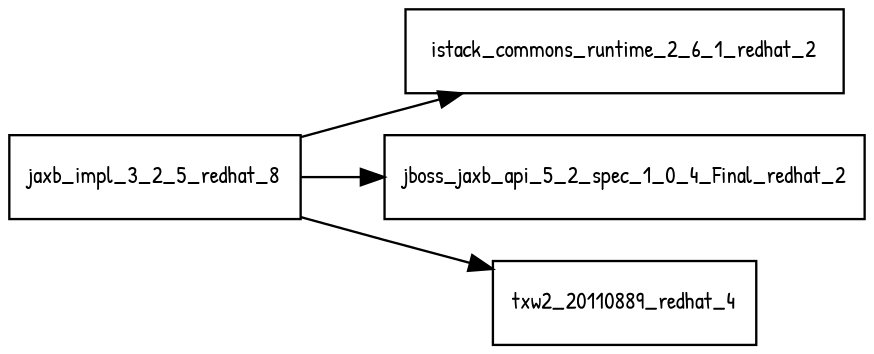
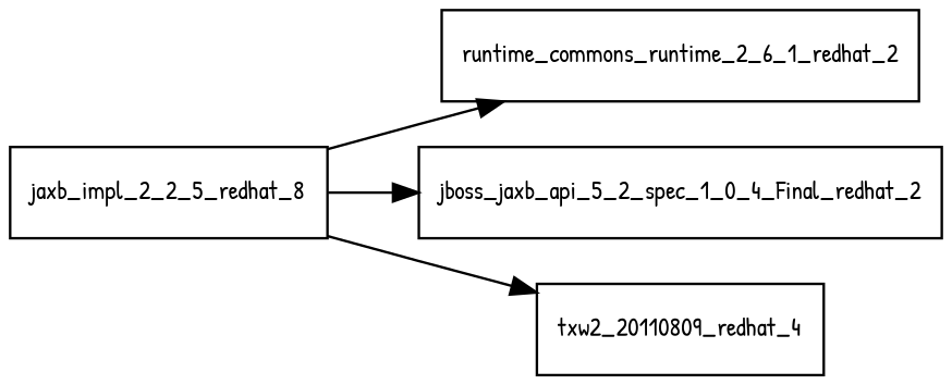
  digraph {
    fontname="Patrick Hand"
    rankdir=LR
    node [fontname="Patrick Hand" fontsize=10.0 shape=box]
    edge [fontname="Patrick Hand"]
-   jaxb_impl_2_2_5_redhat_8 [label=jaxb_impl_3_2_5_redhat_8]
-   istack_commons_runtime_2_6_1_redhat_2
+   jaxb_impl_2_2_5_redhat_8
+   istack_commons_runtime_2_6_1_redhat_2 [label=runtime_commons_runtime_2_6_1_redhat_2]
    n3 [label=jboss_jaxb_api_5_2_spec_1_0_4_Final_redhat_2]
-   txw2_20110809_redhat_4 [label=txw2_20110889_redhat_4]
+   txw2_20110809_redhat_4
    jaxb_impl_2_2_5_redhat_8 -> istack_commons_runtime_2_6_1_redhat_2
    jaxb_impl_2_2_5_redhat_8 -> n3
    jaxb_impl_2_2_5_redhat_8 -> txw2_20110809_redhat_4
  }
